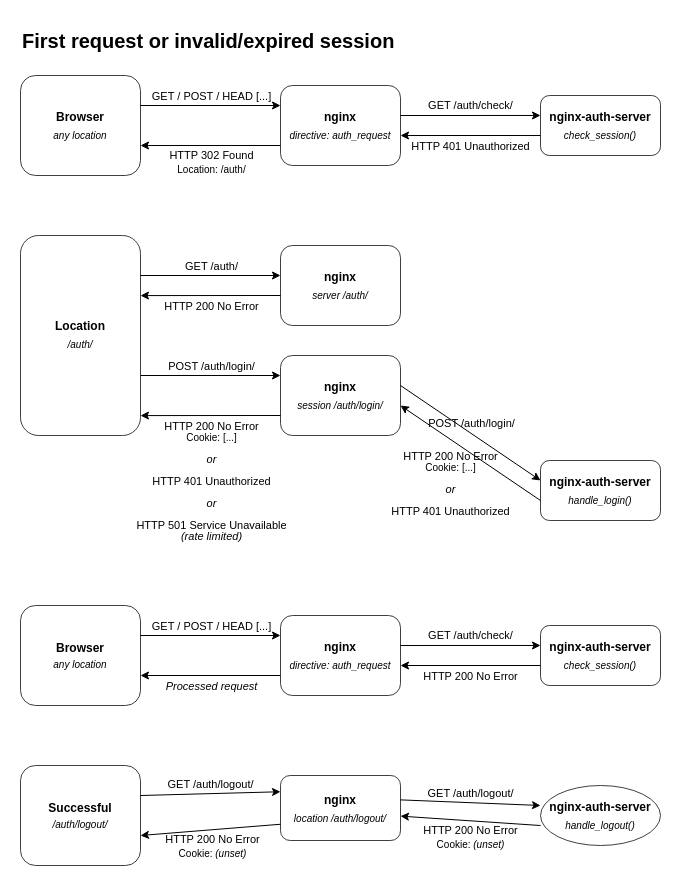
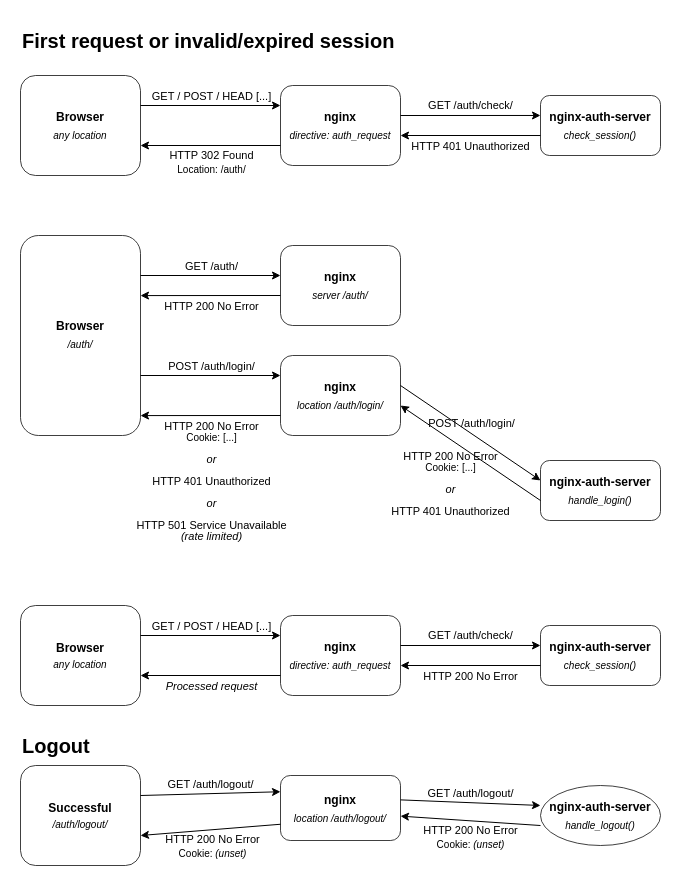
  <mxCell id="0" />
  <mxCell id="1" parent="0" />
  <mxCell id="2" value="&lt;div style=&quot;line-height: 150%;&quot;&gt;&lt;div&gt;&lt;b&gt;Browser&lt;/b&gt;&lt;/div&gt;&lt;div&gt;&lt;i&gt;&lt;font style=&quot;font-size: 10px; line-height: 150%;&quot;&gt;any location&lt;/font&gt;&lt;/i&gt;&lt;/div&gt;&lt;/div&gt;" style="rounded=1;whiteSpace=wrap;html=1;labelBackgroundColor=none;fillColor=default;fillStyle=auto;shadow=0;opacity=75;" parent="1" vertex="1"><mxGeometry y="75" width="120" height="100" as="geometry" x="20" /></mxCell>
  <mxCell id="3" value="" style="endArrow=classic;html=1;rounded=0;entryX=0;entryY=0.25;entryDx=0;entryDy=0;exitX=1;exitY=0.3;exitDx=0;exitDy=0;exitPerimeter=0;labelBackgroundColor=none;" parent="1" source="2" target="5" edge="1"><mxGeometry width="50" height="50" relative="1" as="geometry"><mxPoint x="150" y="105" as="sourcePoint" /><mxPoint x="260" y="105" as="targetPoint" /></mxGeometry></mxCell>
  <mxCell id="4" value="GET / POST / HEAD [...]" style="edgeLabel;html=1;align=center;verticalAlign=middle;resizable=0;points=[];labelBackgroundColor=none;" parent="3" vertex="1" connectable="0"><mxGeometry relative="1" as="geometry"><mxPoint y="-10" as="offset" /></mxGeometry></mxCell>
  <mxCell id="5" value="&lt;div style=&quot;line-height: 150%;&quot;&gt;&lt;div&gt;&lt;div&gt;&lt;b&gt;nginx&lt;/b&gt;&lt;/div&gt;&lt;div&gt;&lt;i&gt;&lt;font style=&quot;font-size: 10px; line-height: 150%;&quot;&gt;directive: auth_request&lt;/font&gt;&lt;/i&gt;&lt;/div&gt;&lt;/div&gt;&lt;/div&gt;" style="rounded=1;whiteSpace=wrap;html=1;labelBackgroundColor=none;shadow=0;opacity=75;" parent="1" vertex="1"><mxGeometry x="280" y="85" width="120" height="80" as="geometry" /></mxCell>
  <mxCell id="6" value="&lt;div style=&quot;line-height: 150%;&quot;&gt;&lt;div&gt;&lt;b&gt;nginx-auth-server&lt;/b&gt;&lt;br&gt;&lt;div&gt;&lt;i&gt;&lt;font style=&quot;font-size: 10px; line-height: 150%;&quot;&gt;check_session()&lt;/font&gt;&lt;/i&gt;&lt;/div&gt;&lt;/div&gt;&lt;/div&gt;" style="rounded=1;whiteSpace=wrap;html=1;labelBackgroundColor=none;shadow=0;opacity=75;" parent="1" vertex="1"><mxGeometry x="540" y="95" width="120" height="60" as="geometry" /></mxCell>
  <mxCell id="7" value="" style="endArrow=classic;html=1;rounded=0;entryX=0;entryY=0.333;entryDx=0;entryDy=0;entryPerimeter=0;exitX=1;exitY=0.375;exitDx=0;exitDy=0;exitPerimeter=0;labelBackgroundColor=none;shadow=0;" parent="1" source="5" target="6" edge="1"><mxGeometry width="50" height="50" relative="1" as="geometry"><mxPoint x="410" y="115" as="sourcePoint" /><mxPoint x="510" y="114.5" as="targetPoint" /></mxGeometry></mxCell>
  <mxCell id="8" value="GET /auth/check/" style="edgeLabel;html=1;align=center;verticalAlign=middle;resizable=0;points=[];labelBackgroundColor=none;" parent="7" vertex="1" connectable="0"><mxGeometry relative="1" as="geometry"><mxPoint y="-10" as="offset" /></mxGeometry></mxCell>
  <mxCell id="9" value="First request or invalid/expired session" style="text;strokeColor=none;fillColor=none;html=1;fontSize=20;fontStyle=1;verticalAlign=middle;align=left;labelBackgroundColor=none;" parent="1" vertex="1"><mxGeometry x="20" y="20" width="460" height="40" as="geometry" /></mxCell>
  <mxCell id="10" value="" style="endArrow=classic;html=1;rounded=0;entryX=1;entryY=0.625;entryDx=0;entryDy=0;entryPerimeter=0;exitX=0;exitY=0.667;exitDx=0;exitDy=0;exitPerimeter=0;labelBackgroundColor=none;shadow=0;" parent="1" source="6" target="5" edge="1"><mxGeometry width="50" height="50" relative="1" as="geometry"><mxPoint x="500" y="135" as="sourcePoint" /><mxPoint x="390" y="135" as="targetPoint" /></mxGeometry></mxCell>
  <mxCell id="11" value="HTTP 401 Unauthorized" style="edgeLabel;html=1;align=center;verticalAlign=middle;resizable=0;points=[];labelBackgroundColor=none;" parent="10" vertex="1" connectable="0"><mxGeometry y="10" relative="1" as="geometry"><mxPoint as="offset" /></mxGeometry></mxCell>
  <mxCell id="12" value="" style="endArrow=classic;html=1;rounded=0;exitX=0;exitY=0.75;exitDx=0;exitDy=0;entryX=1;entryY=0.7;entryDx=0;entryDy=0;entryPerimeter=0;labelBackgroundColor=none;shadow=0;" parent="1" source="5" target="2" edge="1"><mxGeometry width="50" height="50" relative="1" as="geometry"><mxPoint x="270" y="145" as="sourcePoint" /><mxPoint x="150" y="145" as="targetPoint" /></mxGeometry></mxCell>
  <mxCell id="13" value="&lt;div&gt;HTTP 302 Found&lt;/div&gt;&lt;div&gt;&lt;font style=&quot;font-size: 10px;&quot;&gt;Location: /auth/&lt;/font&gt;&lt;/div&gt;" style="edgeLabel;html=1;align=center;verticalAlign=middle;resizable=0;points=[];labelBackgroundColor=none;" parent="12" vertex="1" connectable="0"><mxGeometry y="16" relative="1" as="geometry"><mxPoint as="offset" /></mxGeometry></mxCell>
- <mxCell id="14" value="&lt;div style=&quot;line-height: 150%;&quot;&gt;&lt;div&gt;&lt;b&gt;Location&lt;/b&gt;&lt;/div&gt;&lt;div&gt;&lt;font style=&quot;font-size: 10px;&quot;&gt;&lt;i&gt;/auth/&lt;/i&gt;&lt;/font&gt;&lt;/div&gt;&lt;/div&gt;" style="rounded=1;whiteSpace=wrap;html=1;labelBackgroundColor=none;shadow=0;opacity=75;" parent="1" vertex="1"><mxGeometry y="235" width="120" height="200" as="geometry" x="20" /></mxCell>
+ <mxCell id="14" value="&lt;div style=&quot;line-height: 150%;&quot;&gt;&lt;div&gt;&lt;b&gt;Browser&lt;/b&gt;&lt;/div&gt;&lt;div&gt;&lt;font style=&quot;font-size: 10px;&quot;&gt;&lt;i&gt;/auth/&lt;/i&gt;&lt;/font&gt;&lt;/div&gt;&lt;/div&gt;" style="rounded=1;whiteSpace=wrap;html=1;labelBackgroundColor=none;shadow=0;opacity=75;" parent="1" vertex="1"><mxGeometry y="235" width="120" height="200" as="geometry" x="20" /></mxCell>
  <mxCell id="15" value="" style="endArrow=classic;html=1;rounded=0;entryX=0;entryY=0.25;entryDx=0;entryDy=0;labelBackgroundColor=none;shadow=0;" parent="1" edge="1"><mxGeometry width="50" height="50" relative="1" as="geometry"><mxPoint x="140" y="275" as="sourcePoint" /><mxPoint x="280" y="275" as="targetPoint" /></mxGeometry></mxCell>
  <mxCell id="16" value="GET /auth/" style="edgeLabel;html=1;align=center;verticalAlign=middle;resizable=0;points=[];labelBackgroundColor=none;" parent="15" vertex="1" connectable="0"><mxGeometry relative="1" as="geometry"><mxPoint y="-10" as="offset" /></mxGeometry></mxCell>
  <mxCell id="17" value="&lt;div style=&quot;line-height: 150%;&quot;&gt;&lt;div&gt;&lt;div&gt;&lt;b&gt;nginx&lt;/b&gt;&lt;/div&gt;&lt;div&gt;&lt;i&gt;&lt;font style=&quot;font-size: 10px; line-height: 150%;&quot;&gt;server /auth/&lt;/font&gt;&lt;/i&gt;&lt;/div&gt;&lt;/div&gt;&lt;/div&gt;" style="rounded=1;whiteSpace=wrap;html=1;labelBackgroundColor=none;gradientColor=none;strokeColor=default;shadow=0;opacity=75;" parent="1" vertex="1"><mxGeometry x="280" y="245" width="120" height="80" as="geometry" /></mxCell>
  <mxCell id="18" value="" style="endArrow=classic;html=1;rounded=0;exitX=0;exitY=0.5;exitDx=0;exitDy=0;entryX=1;entryY=0.313;entryDx=0;entryDy=0;entryPerimeter=0;labelBackgroundColor=none;shadow=0;" parent="1" edge="1"><mxGeometry width="50" height="50" relative="1" as="geometry"><mxPoint x="280" y="295" as="sourcePoint" /><mxPoint x="140" y="295.08" as="targetPoint" /></mxGeometry></mxCell>
  <mxCell id="19" value="&lt;div&gt;HTTP 200 No Error&lt;/div&gt;" style="edgeLabel;html=1;align=center;verticalAlign=middle;resizable=0;points=[];labelBackgroundColor=none;" parent="18" vertex="1" connectable="0"><mxGeometry y="10" relative="1" as="geometry"><mxPoint as="offset" /></mxGeometry></mxCell>
- <mxCell id="20" value="&lt;div style=&quot;line-height: 150%;&quot;&gt;&lt;div&gt;&lt;div&gt;&lt;b&gt;nginx&lt;/b&gt;&lt;/div&gt;&lt;div&gt;&lt;i&gt;&lt;font style=&quot;font-size: 10px; line-height: 150%;&quot;&gt;session /auth/login/&lt;/font&gt;&lt;/i&gt;&lt;/div&gt;&lt;/div&gt;&lt;/div&gt;" style="rounded=1;whiteSpace=wrap;html=1;labelBackgroundColor=none;shadow=0;opacity=75;" parent="1" vertex="1"><mxGeometry x="280" y="355" width="120" height="80" as="geometry" /></mxCell>
+ <mxCell id="20" value="&lt;div style=&quot;line-height: 150%;&quot;&gt;&lt;div&gt;&lt;div&gt;&lt;b&gt;nginx&lt;/b&gt;&lt;/div&gt;&lt;div&gt;&lt;i&gt;&lt;font style=&quot;font-size: 10px; line-height: 150%;&quot;&gt;location /auth/login/&lt;/font&gt;&lt;/i&gt;&lt;/div&gt;&lt;/div&gt;&lt;/div&gt;" style="rounded=1;whiteSpace=wrap;html=1;labelBackgroundColor=none;shadow=0;opacity=75;" parent="1" vertex="1"><mxGeometry x="280" y="355" width="120" height="80" as="geometry" /></mxCell>
  <mxCell id="21" value="&lt;div style=&quot;line-height: 150%;&quot;&gt;&lt;div&gt;&lt;b&gt;nginx-auth-server&lt;/b&gt;&lt;br&gt;&lt;div&gt;&lt;i&gt;&lt;font style=&quot;font-size: 10px; line-height: 150%;&quot;&gt;handle_login()&lt;/font&gt;&lt;/i&gt;&lt;/div&gt;&lt;/div&gt;&lt;/div&gt;" style="rounded=1;whiteSpace=wrap;html=1;labelBackgroundColor=none;shadow=0;opacity=75;" parent="1" vertex="1"><mxGeometry x="540" y="460" width="120" height="60" as="geometry" /></mxCell>
  <mxCell id="22" value="" style="endArrow=classic;html=1;rounded=0;entryX=0;entryY=0.333;entryDx=0;entryDy=0;entryPerimeter=0;exitX=1;exitY=0.375;exitDx=0;exitDy=0;exitPerimeter=0;labelBackgroundColor=none;shadow=0;" parent="1" source="20" target="21" edge="1"><mxGeometry width="50" height="50" relative="1" as="geometry"><mxPoint x="410" y="385" as="sourcePoint" /><mxPoint x="510" y="384.5" as="targetPoint" /></mxGeometry></mxCell>
  <mxCell id="23" value="POST /auth/login/" style="edgeLabel;html=1;align=center;verticalAlign=middle;resizable=0;points=[];labelBackgroundColor=none;" parent="22" vertex="1" connectable="0"><mxGeometry relative="1" as="geometry"><mxPoint y="-10" as="offset" /></mxGeometry></mxCell>
  <mxCell id="24" value="" style="endArrow=classic;html=1;rounded=0;entryX=1;entryY=0.625;entryDx=0;entryDy=0;entryPerimeter=0;exitX=0;exitY=0.667;exitDx=0;exitDy=0;exitPerimeter=0;labelBackgroundColor=none;shadow=0;" parent="1" source="21" target="20" edge="1"><mxGeometry width="50" height="50" relative="1" as="geometry"><mxPoint x="500" y="405" as="sourcePoint" /><mxPoint x="390" y="405" as="targetPoint" /></mxGeometry></mxCell>
  <mxCell id="25" value="&lt;div style=&quot;line-height: 100%;&quot;&gt;&lt;div&gt;&lt;div&gt;HTTP 200 No Error&lt;/div&gt;&lt;div&gt;&lt;font style=&quot;font-size: 10px;&quot;&gt;Cookie: [...]&lt;/font&gt;&lt;/div&gt;&lt;div&gt;&lt;i&gt;&lt;br&gt;&lt;/i&gt;&lt;/div&gt;&lt;div&gt;&lt;i&gt;or&lt;/i&gt;&lt;/div&gt;&lt;div&gt;&lt;i&gt;&lt;br&gt;&lt;/i&gt;&lt;/div&gt;&lt;div&gt;HTTP 401 Unauthorized&lt;/div&gt;&lt;/div&gt;&lt;/div&gt;" style="edgeLabel;html=1;align=center;verticalAlign=middle;resizable=0;points=[];labelBackgroundColor=none;" parent="24" vertex="1" connectable="0"><mxGeometry y="36" relative="1" as="geometry"><mxPoint as="offset" /></mxGeometry></mxCell>
  <mxCell id="26" value="" style="endArrow=classic;html=1;rounded=0;entryX=0;entryY=0.25;entryDx=0;entryDy=0;labelBackgroundColor=none;shadow=0;" parent="1" edge="1"><mxGeometry width="50" height="50" relative="1" as="geometry"><mxPoint x="140" y="375" as="sourcePoint" /><mxPoint x="280" y="375" as="targetPoint" /></mxGeometry></mxCell>
  <mxCell id="27" value="POST /auth/login/" style="edgeLabel;html=1;align=center;verticalAlign=middle;resizable=0;points=[];labelBackgroundColor=none;" parent="26" vertex="1" connectable="0"><mxGeometry relative="1" as="geometry"><mxPoint y="-10" as="offset" /></mxGeometry></mxCell>
  <mxCell id="28" value="" style="endArrow=classic;html=1;rounded=0;exitX=0;exitY=0.5;exitDx=0;exitDy=0;entryX=1;entryY=0.313;entryDx=0;entryDy=0;entryPerimeter=0;labelBackgroundColor=none;shadow=0;flowAnimation=0;" parent="1" edge="1"><mxGeometry width="50" height="50" relative="1" as="geometry"><mxPoint x="280" y="415" as="sourcePoint" /><mxPoint x="140" y="415.08" as="targetPoint" /></mxGeometry></mxCell>
  <mxCell id="29" value="&lt;div style=&quot;line-height: 100%;&quot;&gt;&lt;div&gt;HTTP 200 No Error&lt;/div&gt;&lt;div&gt;&lt;font style=&quot;font-size: 10px;&quot;&gt;Cookie: [...]&lt;/font&gt;&lt;font style=&quot;font-size: 10px;&quot;&gt;&lt;br&gt;&lt;/font&gt;&lt;/div&gt;&lt;div&gt;&lt;i&gt;&lt;br&gt;&lt;/i&gt;&lt;/div&gt;&lt;div&gt;&lt;i&gt;or&lt;/i&gt;&lt;/div&gt;&lt;div&gt;&lt;i&gt;&lt;br&gt;&lt;/i&gt;&lt;/div&gt;&lt;div&gt;HTTP 401 Unauthorized&lt;/div&gt;&lt;div&gt;&lt;i&gt;&lt;br&gt;&lt;/i&gt;&lt;/div&gt;&lt;div&gt;&lt;i&gt;or&lt;/i&gt;&lt;/div&gt;&lt;div&gt;&lt;i&gt;&lt;br&gt;&lt;/i&gt;&lt;/div&gt;&lt;div&gt;HTTP 501 Service Unavailable&lt;/div&gt;&lt;div&gt;&lt;i&gt;(rate limited)&lt;/i&gt;&lt;/div&gt;&lt;/div&gt;" style="edgeLabel;html=1;align=center;verticalAlign=middle;resizable=0;points=[];labelBackgroundColor=none;" parent="28" vertex="1" connectable="0"><mxGeometry y="65" relative="1" as="geometry"><mxPoint as="offset" /></mxGeometry></mxCell>
  <mxCell id="30" value="&lt;div style=&quot;line-height: 150%;&quot;&gt;&lt;div&gt;&lt;b&gt;Browser&lt;/b&gt;&lt;/div&gt;&lt;/div&gt;&lt;div&gt;&lt;i&gt;&lt;font style=&quot;font-size: 10px;&quot;&gt;any location&lt;/font&gt;&lt;/i&gt;&lt;/div&gt;" style="rounded=1;whiteSpace=wrap;html=1;labelBackgroundColor=none;shadow=0;opacity=75;" parent="1" vertex="1"><mxGeometry y="605" width="120" height="100" as="geometry" x="20" /></mxCell>
  <mxCell id="31" value="" style="endArrow=classic;html=1;rounded=0;entryX=0;entryY=0.25;entryDx=0;entryDy=0;exitX=1;exitY=0.3;exitDx=0;exitDy=0;exitPerimeter=0;labelBackgroundColor=none;shadow=0;" parent="1" source="30" target="33" edge="1"><mxGeometry width="50" height="50" relative="1" as="geometry"><mxPoint x="150" y="635" as="sourcePoint" /><mxPoint x="260" y="635" as="targetPoint" /></mxGeometry></mxCell>
  <mxCell id="32" value="GET / POST / HEAD [...]" style="edgeLabel;html=1;align=center;verticalAlign=middle;resizable=0;points=[];labelBackgroundColor=none;" parent="31" vertex="1" connectable="0"><mxGeometry relative="1" as="geometry"><mxPoint y="-10" as="offset" /></mxGeometry></mxCell>
  <mxCell id="33" value="&lt;div style=&quot;line-height: 150%;&quot;&gt;&lt;div&gt;&lt;div&gt;&lt;b&gt;nginx&lt;/b&gt;&lt;/div&gt;&lt;div&gt;&lt;i&gt;&lt;font style=&quot;font-size: 10px; line-height: 150%;&quot;&gt;directive: auth_request&lt;/font&gt;&lt;/i&gt;&lt;/div&gt;&lt;/div&gt;&lt;/div&gt;" style="rounded=1;whiteSpace=wrap;html=1;labelBackgroundColor=none;shadow=0;opacity=75;" parent="1" vertex="1"><mxGeometry x="280" y="615" width="120" height="80" as="geometry" /></mxCell>
  <mxCell id="34" value="&lt;div style=&quot;line-height: 150%;&quot;&gt;&lt;div&gt;&lt;b&gt;nginx-auth-server&lt;/b&gt;&lt;br&gt;&lt;div&gt;&lt;i&gt;&lt;font style=&quot;font-size: 10px; line-height: 150%;&quot;&gt;check_session()&lt;/font&gt;&lt;/i&gt;&lt;/div&gt;&lt;/div&gt;&lt;/div&gt;" style="rounded=1;whiteSpace=wrap;html=1;labelBackgroundColor=none;shadow=0;opacity=75;" parent="1" vertex="1"><mxGeometry x="540" y="625" width="120" height="60" as="geometry" /></mxCell>
  <mxCell id="35" value="" style="endArrow=classic;html=1;rounded=0;entryX=0;entryY=0.333;entryDx=0;entryDy=0;entryPerimeter=0;exitX=1;exitY=0.375;exitDx=0;exitDy=0;exitPerimeter=0;labelBackgroundColor=none;shadow=0;" parent="1" source="33" target="34" edge="1"><mxGeometry width="50" height="50" relative="1" as="geometry"><mxPoint x="410" y="645" as="sourcePoint" /><mxPoint x="510" y="644.5" as="targetPoint" /></mxGeometry></mxCell>
  <mxCell id="36" value="GET /auth/check/" style="edgeLabel;html=1;align=center;verticalAlign=middle;resizable=0;points=[];labelBackgroundColor=none;" parent="35" vertex="1" connectable="0"><mxGeometry relative="1" as="geometry"><mxPoint y="-10" as="offset" /></mxGeometry></mxCell>
  <mxCell id="37" value="" style="endArrow=classic;html=1;rounded=0;entryX=1;entryY=0.625;entryDx=0;entryDy=0;entryPerimeter=0;exitX=0;exitY=0.667;exitDx=0;exitDy=0;exitPerimeter=0;labelBackgroundColor=none;shadow=0;" parent="1" source="34" target="33" edge="1"><mxGeometry width="50" height="50" relative="1" as="geometry"><mxPoint x="500" y="665" as="sourcePoint" /><mxPoint x="390" y="665" as="targetPoint" /></mxGeometry></mxCell>
  <mxCell id="38" value="HTTP 200 No Error" style="edgeLabel;html=1;align=center;verticalAlign=middle;resizable=0;points=[];labelBackgroundColor=none;" parent="37" vertex="1" connectable="0"><mxGeometry y="10" relative="1" as="geometry"><mxPoint as="offset" /></mxGeometry></mxCell>
  <mxCell id="39" value="" style="endArrow=classic;html=1;rounded=0;exitX=0;exitY=0.75;exitDx=0;exitDy=0;entryX=1;entryY=0.7;entryDx=0;entryDy=0;entryPerimeter=0;labelBackgroundColor=none;shadow=0;" parent="1" source="33" target="30" edge="1"><mxGeometry width="50" height="50" relative="1" as="geometry"><mxPoint x="270" y="675" as="sourcePoint" /><mxPoint x="150" y="675" as="targetPoint" /></mxGeometry></mxCell>
  <mxCell id="40" value="Processed request" style="edgeLabel;html=1;align=center;verticalAlign=middle;resizable=0;points=[];fontStyle=2;labelBackgroundColor=none;" parent="39" vertex="1" connectable="0"><mxGeometry y="10" relative="1" as="geometry"><mxPoint as="offset" /></mxGeometry></mxCell>
  <mxCell id="41" value="&lt;div style=&quot;line-height: 150%;&quot;&gt;&lt;div&gt;&lt;b&gt;Successful&lt;/b&gt;&lt;/div&gt;&lt;/div&gt;&lt;div&gt;&lt;i&gt;&lt;font style=&quot;font-size: 10px;&quot;&gt;/auth/logout/&lt;/font&gt;&lt;/i&gt;&lt;/div&gt;" style="rounded=1;whiteSpace=wrap;html=1;labelBackgroundColor=none;shadow=0;opacity=75;" vertex="1" parent="1"><mxGeometry y="765" width="120" height="100" as="geometry" x="20" /></mxCell>
  <mxCell id="42" value="" style="endArrow=classic;html=1;rounded=0;entryX=0;entryY=0.25;entryDx=0;entryDy=0;exitX=1;exitY=0.3;exitDx=0;exitDy=0;exitPerimeter=0;labelBackgroundColor=none;shadow=0;" edge="1" parent="1" source="41" target="44"><mxGeometry width="50" height="50" relative="1" as="geometry"><mxPoint x="150" y="795" as="sourcePoint" /><mxPoint x="260" y="795" as="targetPoint" /></mxGeometry></mxCell>
  <mxCell id="43" value="&lt;div&gt;GET /auth/logout/&lt;/div&gt;" style="edgeLabel;html=1;align=center;verticalAlign=middle;resizable=0;points=[];labelBackgroundColor=none;" vertex="1" connectable="0" parent="42"><mxGeometry relative="1" as="geometry"><mxPoint y="-10" as="offset" /></mxGeometry></mxCell>
  <mxCell id="44" value="&lt;div style=&quot;line-height: 150%;&quot;&gt;&lt;div&gt;&lt;div&gt;&lt;b&gt;nginx&lt;/b&gt;&lt;/div&gt;&lt;div&gt;&lt;i&gt;&lt;font style=&quot;font-size: 10px; line-height: 150%;&quot;&gt;location /auth/logout/&lt;/font&gt;&lt;/i&gt;&lt;/div&gt;&lt;/div&gt;&lt;/div&gt;" style="rounded=1;whiteSpace=wrap;html=1;labelBackgroundColor=none;shadow=0;opacity=75;" vertex="1" parent="1"><mxGeometry x="280" y="775" width="120" height="65" as="geometry" /></mxCell>
  <mxCell id="45" value="&lt;div style=&quot;line-height: 150%;&quot;&gt;&lt;div&gt;&lt;b&gt;nginx-auth-server&lt;/b&gt;&lt;br&gt;&lt;div&gt;&lt;i&gt;&lt;font style=&quot;font-size: 10px; line-height: 150%;&quot;&gt;handle_logout()&lt;/font&gt;&lt;/i&gt;&lt;/div&gt;&lt;/div&gt;&lt;/div&gt;" style="ellipse;whiteSpace=wrap;html=1;labelBackgroundColor=none;shadow=0;opacity=75;" vertex="1" parent="1"><mxGeometry x="540" y="785" width="120" height="60" as="geometry" /></mxCell>
  <mxCell id="46" value="" style="endArrow=classic;html=1;rounded=0;entryX=0;entryY=0.333;entryDx=0;entryDy=0;entryPerimeter=0;exitX=1;exitY=0.375;exitDx=0;exitDy=0;exitPerimeter=0;labelBackgroundColor=none;shadow=0;" edge="1" parent="1" source="44" target="45"><mxGeometry width="50" height="50" relative="1" as="geometry"><mxPoint x="410" y="805" as="sourcePoint" /><mxPoint x="510" y="804.5" as="targetPoint" /></mxGeometry></mxCell>
  <mxCell id="47" value="GET /auth/logout/" style="edgeLabel;html=1;align=center;verticalAlign=middle;resizable=0;points=[];labelBackgroundColor=none;" vertex="1" connectable="0" parent="46"><mxGeometry relative="1" as="geometry"><mxPoint y="-10" as="offset" /></mxGeometry></mxCell>
+ <mxCell id="48" value="&lt;div&gt;Logout&lt;/div&gt;" style="text;strokeColor=none;fillColor=none;html=1;fontSize=20;fontStyle=1;verticalAlign=middle;align=left;labelBackgroundColor=none;" vertex="1" parent="1"><mxGeometry y="725" width="460" height="40" as="geometry" x="20" /></mxCell>
  <mxCell id="49" value="" style="endArrow=classic;html=1;rounded=0;entryX=1;entryY=0.625;entryDx=0;entryDy=0;entryPerimeter=0;exitX=0;exitY=0.667;exitDx=0;exitDy=0;exitPerimeter=0;labelBackgroundColor=none;shadow=0;" edge="1" parent="1" source="45" target="44"><mxGeometry width="50" height="50" relative="1" as="geometry"><mxPoint x="500" y="825" as="sourcePoint" /><mxPoint x="390" y="825" as="targetPoint" /></mxGeometry></mxCell>
  <mxCell id="50" value="&lt;div&gt;HTTP 200 No Error&lt;/div&gt;&lt;font style=&quot;font-size: 10px;&quot;&gt;Cookie:&lt;i&gt; (unset)&lt;/i&gt;&lt;/font&gt;" style="edgeLabel;html=1;align=center;verticalAlign=middle;resizable=0;points=[];labelBackgroundColor=none;" vertex="1" connectable="0" parent="49"><mxGeometry y="16" relative="1" as="geometry"><mxPoint as="offset" /></mxGeometry></mxCell>
  <mxCell id="51" value="" style="endArrow=classic;html=1;rounded=0;exitX=0;exitY=0.75;exitDx=0;exitDy=0;entryX=1;entryY=0.7;entryDx=0;entryDy=0;entryPerimeter=0;labelBackgroundColor=none;shadow=0;" edge="1" parent="1" source="44" target="41"><mxGeometry width="50" height="50" relative="1" as="geometry"><mxPoint x="270" y="835" as="sourcePoint" /><mxPoint x="150" y="835" as="targetPoint" /></mxGeometry></mxCell>
  <mxCell id="52" value="&lt;div&gt;HTTP 200 No Error&lt;/div&gt;&lt;div&gt;&lt;font style=&quot;font-size: 10px;&quot;&gt;Cookie: &lt;i&gt;(unset)&lt;/i&gt;&lt;/font&gt;&lt;/div&gt;" style="edgeLabel;html=1;align=center;verticalAlign=middle;resizable=0;points=[];fontStyle=0;labelBackgroundColor=none;" vertex="1" connectable="0" parent="51"><mxGeometry y="16" relative="1" as="geometry"><mxPoint as="offset" /></mxGeometry></mxCell>
